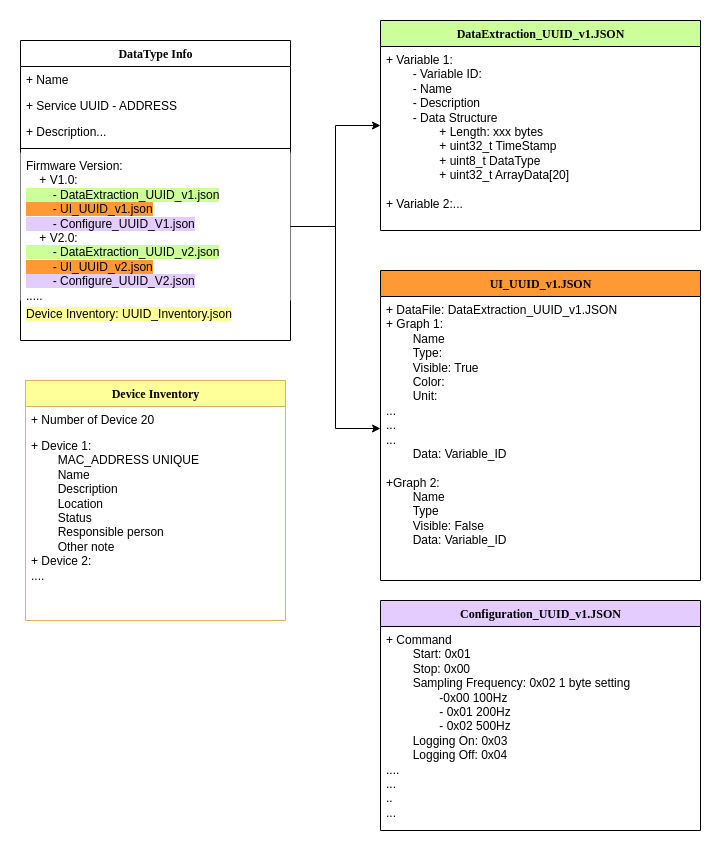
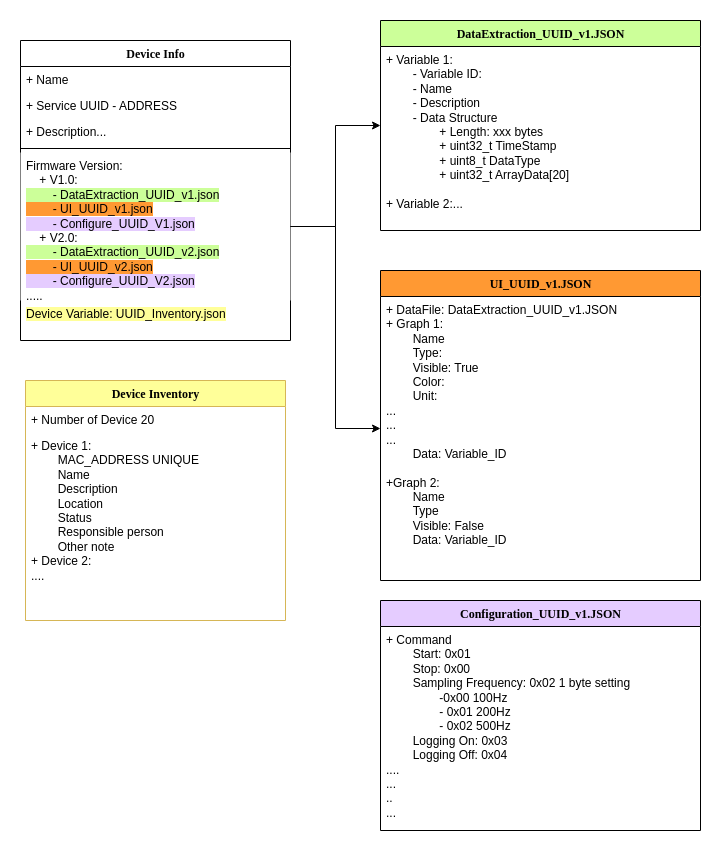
  <mxCell id="0" />
  <mxCell id="1" parent="0" />
- <mxCell id="2" value="DataType Info" style="swimlane;html=1;fontStyle=1;align=center;verticalAlign=top;childLayout=stackLayout;horizontal=1;startSize=26;horizontalStack=0;resizeParent=1;resizeLast=0;collapsible=1;marginBottom=0;swimlaneFillColor=#ffffff;rounded=0;shadow=0;comic=0;labelBackgroundColor=none;strokeWidth=1;fillColor=none;fontFamily=Verdana;fontSize=12" parent="1" vertex="1"><mxGeometry x="20" y="40" width="270" height="300" as="geometry" /></mxCell>
+ <mxCell id="2" value="Device Info" style="swimlane;html=1;fontStyle=1;align=center;verticalAlign=top;childLayout=stackLayout;horizontal=1;startSize=26;horizontalStack=0;resizeParent=1;resizeLast=0;collapsible=1;marginBottom=0;swimlaneFillColor=#ffffff;rounded=0;shadow=0;comic=0;labelBackgroundColor=none;strokeWidth=1;fillColor=none;fontFamily=Verdana;fontSize=12" parent="1" vertex="1"><mxGeometry x="20" y="40" width="270" height="300" as="geometry" /></mxCell>
  <mxCell id="3" value="+ Name" style="text;html=1;strokeColor=none;fillColor=none;align=left;verticalAlign=top;spacingLeft=4;spacingRight=4;whiteSpace=wrap;overflow=hidden;rotatable=0;points=[[0,0.5],[1,0.5]];portConstraint=eastwest;" parent="2" vertex="1"><mxGeometry y="26" width="270" height="26" as="geometry" /></mxCell>
  <mxCell id="4" value="+ Service UUID - ADDRESS" style="text;html=1;strokeColor=none;fillColor=none;align=left;verticalAlign=top;spacingLeft=4;spacingRight=4;whiteSpace=wrap;overflow=hidden;rotatable=0;points=[[0,0.5],[1,0.5]];portConstraint=eastwest;" parent="2" vertex="1"><mxGeometry y="52" width="270" height="26" as="geometry" /></mxCell>
  <mxCell id="5" value="+ Description...&lt;br&gt;" style="text;html=1;strokeColor=none;fillColor=none;align=left;verticalAlign=top;spacingLeft=4;spacingRight=4;whiteSpace=wrap;overflow=hidden;rotatable=0;points=[[0,0.5],[1,0.5]];portConstraint=eastwest;" parent="2" vertex="1"><mxGeometry y="78" width="270" height="26" as="geometry" /></mxCell>
  <mxCell id="6" value="" style="line;html=1;strokeWidth=1;fillColor=none;align=left;verticalAlign=middle;spacingTop=-1;spacingLeft=3;spacingRight=3;rotatable=0;labelPosition=right;points=[];portConstraint=eastwest;" parent="2" vertex="1"><mxGeometry y="104" width="270" height="8" as="geometry" /></mxCell>
  <mxCell id="7" value="Firmware Version:&lt;br&gt;&lt;span style=&quot;&quot;&gt;&lt;span style=&quot;white-space: pre;&quot;&gt;&amp;nbsp;&amp;nbsp;&amp;nbsp;&amp;nbsp;&lt;/span&gt;&lt;/span&gt;+ V1.0: &lt;br&gt;&lt;span style=&quot;background-color: rgb(204, 255, 153);&quot;&gt;&lt;span style=&quot;&quot;&gt;&lt;span style=&quot;white-space: pre;&quot;&gt;&amp;nbsp;&amp;nbsp;&amp;nbsp;&amp;nbsp;&lt;/span&gt;&lt;/span&gt;&lt;span style=&quot;&quot;&gt;&lt;span style=&quot;white-space: pre;&quot;&gt;&amp;nbsp;&amp;nbsp;&amp;nbsp;&amp;nbsp;&lt;/span&gt;&lt;/span&gt;- DataExtraction_UUID_v1.json&lt;br&gt;&lt;/span&gt;&lt;span style=&quot;background-color: rgb(255, 153, 51);&quot;&gt;&lt;span style=&quot;&quot;&gt;&lt;span style=&quot;white-space: pre;&quot;&gt;&amp;nbsp;&amp;nbsp;&amp;nbsp;&amp;nbsp;&lt;/span&gt;&lt;/span&gt;&lt;span style=&quot;&quot;&gt;&lt;span style=&quot;white-space: pre;&quot;&gt;&amp;nbsp;&amp;nbsp;&amp;nbsp;&amp;nbsp;&lt;/span&gt;&lt;/span&gt;- UI_UUID_v1.json&lt;br&gt;&lt;/span&gt;&lt;span style=&quot;background-color: rgb(229, 204, 255);&quot;&gt;&lt;span style=&quot;white-space: pre;&quot;&gt;&amp;nbsp;&amp;nbsp;&amp;nbsp;&amp;nbsp;&lt;/span&gt;&lt;span style=&quot;white-space: pre;&quot;&gt;&amp;nbsp;&amp;nbsp;&amp;nbsp;&amp;nbsp;&lt;/span&gt;- Configure_UUID_V1.json&lt;br&gt;&lt;/span&gt;&lt;span style=&quot;&quot;&gt;&lt;span style=&quot;white-space: pre;&quot;&gt;&amp;nbsp;&amp;nbsp;&amp;nbsp;&amp;nbsp;&lt;/span&gt;&lt;/span&gt;+ V2.0:&amp;nbsp;&lt;br style=&quot;border-color: var(--border-color);&quot;&gt;&#09;&lt;span style=&quot;background-color: rgb(204, 255, 153);&quot;&gt;&lt;span style=&quot;border-color: var(--border-color);&quot;&gt;&lt;span style=&quot;white-space: pre;&quot;&gt;&lt;span style=&quot;white-space: pre;&quot;&gt;&#09;&lt;/span&gt;&lt;/span&gt;&lt;/span&gt;- DataExtraction_UUID_v2.json&lt;br style=&quot;border-color: var(--border-color);&quot;&gt;&lt;/span&gt;&lt;span style=&quot;background-color: rgb(255, 153, 51);&quot;&gt;&lt;span style=&quot;border-color: var(--border-color);&quot;&gt;&lt;span style=&quot;white-space: pre;&quot;&gt;&amp;nbsp;&amp;nbsp;&amp;nbsp;&amp;nbsp;&lt;/span&gt;&lt;/span&gt;&lt;span style=&quot;border-color: var(--border-color);&quot;&gt;&lt;span style=&quot;white-space: pre;&quot;&gt;&amp;nbsp;&amp;nbsp;&amp;nbsp;&amp;nbsp;-&lt;/span&gt;&lt;/span&gt;&amp;nbsp;UI_UUID_v2.json&lt;br style=&quot;border-color: var(--border-color);&quot;&gt;&lt;/span&gt;&lt;span style=&quot;background-color: rgb(229, 204, 255);&quot;&gt;&lt;span style=&quot;border-color: var(--border-color);&quot;&gt;&lt;span style=&quot;white-space: pre;&quot;&gt;&amp;nbsp;&amp;nbsp;&amp;nbsp;&amp;nbsp;&lt;/span&gt;&lt;/span&gt;&lt;span style=&quot;border-color: var(--border-color);&quot;&gt;&lt;span style=&quot;white-space: pre;&quot;&gt;&amp;nbsp;&amp;nbsp;&amp;nbsp;&amp;nbsp;&lt;/span&gt;&lt;/span&gt;- Configure_UUID_V2.json&lt;br&gt;&lt;/span&gt;....." style="text;html=1;strokeColor=none;fillColor=default;align=left;verticalAlign=top;spacingLeft=4;spacingRight=4;whiteSpace=wrap;overflow=hidden;rotatable=0;points=[[0,0.5],[1,0.5]];portConstraint=eastwest;" parent="2" vertex="1"><mxGeometry y="112" width="270" height="148" as="geometry" /></mxCell>
- <mxCell id="8" value="&lt;span style=&quot;background-color: rgb(255, 255, 153);&quot;&gt;Device Inventory: UUID_Inventory.json&lt;/span&gt;" style="text;html=1;strokeColor=none;fillColor=none;align=left;verticalAlign=top;spacingLeft=4;spacingRight=4;whiteSpace=wrap;overflow=hidden;rotatable=0;points=[[0,0.5],[1,0.5]];portConstraint=eastwest;" vertex="1" parent="2"><mxGeometry y="260" width="270" height="26" as="geometry" /></mxCell>
+ <mxCell id="8" value="&lt;span style=&quot;background-color: rgb(255, 255, 153);&quot;&gt;Device Variable: UUID_Inventory.json&lt;/span&gt;" style="text;html=1;strokeColor=none;fillColor=none;align=left;verticalAlign=top;spacingLeft=4;spacingRight=4;whiteSpace=wrap;overflow=hidden;rotatable=0;points=[[0,0.5],[1,0.5]];portConstraint=eastwest;" vertex="1" parent="2"><mxGeometry y="260" width="270" height="26" as="geometry" /></mxCell>
  <mxCell id="9" value="DataExtraction_UUID_v1.JSON" style="swimlane;html=1;fontStyle=1;align=center;verticalAlign=top;childLayout=stackLayout;horizontal=1;startSize=26;horizontalStack=0;resizeParent=1;resizeLast=0;collapsible=1;marginBottom=0;swimlaneFillColor=#ffffff;rounded=0;shadow=0;comic=0;labelBackgroundColor=none;strokeWidth=1;fillColor=#CCFF99;fontFamily=Verdana;fontSize=12" parent="1" vertex="1"><mxGeometry x="380" y="20" width="320" height="210" as="geometry" /></mxCell>
  <mxCell id="10" value="+ Variable 1:&amp;nbsp;&lt;br&gt;&lt;span style=&quot;white-space: pre;&quot;&gt;&#09;&lt;/span&gt;- Variable ID:&amp;nbsp;&lt;br&gt;&lt;span style=&quot;white-space: pre;&quot;&gt;&#09;&lt;/span&gt;- Name&lt;br&gt;&lt;span style=&quot;white-space: pre;&quot;&gt;&#09;&lt;/span&gt;- Description&lt;br&gt;&lt;span style=&quot;white-space: pre;&quot;&gt;&#09;&lt;/span&gt;- Data Structure&lt;br&gt;&lt;span style=&quot;white-space: pre;&quot;&gt;&#09;&lt;span style=&quot;white-space: pre;&quot;&gt;&#09;&lt;/span&gt;+&lt;/span&gt;&amp;nbsp;Length: xxx bytes&lt;br&gt;&lt;span style=&quot;white-space: pre;&quot;&gt;&#09;&lt;/span&gt;&lt;span style=&quot;white-space: pre;&quot;&gt;&#09;&lt;/span&gt;+ uint32_t TimeStamp&lt;br&gt;&lt;span style=&quot;white-space: pre;&quot;&gt;&#09;&lt;/span&gt;&lt;span style=&quot;white-space: pre;&quot;&gt;&#09;&lt;/span&gt;+ uint8_t DataType&lt;br&gt;&lt;span style=&quot;white-space: pre;&quot;&gt;&#09;&lt;/span&gt;&lt;span style=&quot;white-space: pre;&quot;&gt;&#09;&lt;/span&gt;+ uint32_t ArrayData[20]&lt;br&gt;&lt;br&gt;+ Variable 2:..." style="text;html=1;strokeColor=none;fillColor=none;align=left;verticalAlign=top;spacingLeft=4;spacingRight=4;whiteSpace=wrap;overflow=hidden;rotatable=0;points=[[0,0.5],[1,0.5]];portConstraint=eastwest;" parent="9" vertex="1"><mxGeometry y="26" width="320" height="184" as="geometry" /></mxCell>
  <mxCell id="11" value="Device Inventory" style="swimlane;html=1;fontStyle=1;align=center;verticalAlign=top;childLayout=stackLayout;horizontal=1;startSize=26;horizontalStack=0;resizeParent=1;resizeLast=0;collapsible=1;marginBottom=0;swimlaneFillColor=#ffffff;rounded=0;shadow=0;comic=0;labelBackgroundColor=none;strokeWidth=1;fillColor=#FFFF99;fontFamily=Verdana;fontSize=12;strokeColor=#d6b656;" parent="1" vertex="1"><mxGeometry x="25" y="380" width="260" height="240" as="geometry" /></mxCell>
  <mxCell id="12" value="+ Number of Device 20" style="text;html=1;strokeColor=none;fillColor=none;align=left;verticalAlign=top;spacingLeft=4;spacingRight=4;whiteSpace=wrap;overflow=hidden;rotatable=0;points=[[0,0.5],[1,0.5]];portConstraint=eastwest;" parent="11" vertex="1"><mxGeometry y="26" width="260" height="26" as="geometry" /></mxCell>
  <mxCell id="13" value="+ Device 1:&lt;br&gt;&lt;span style=&quot;white-space: pre;&quot;&gt;&#09;&lt;/span&gt;MAC_ADDRESS UNIQUE&lt;br&gt;&lt;span style=&quot;white-space: pre;&quot;&gt;&#09;&lt;/span&gt;Name&lt;br&gt;&lt;span style=&quot;white-space: pre;&quot;&gt;&#09;&lt;/span&gt;Description&lt;br&gt;&lt;span style=&quot;white-space: pre;&quot;&gt;&#09;&lt;/span&gt;Location&lt;br&gt;&lt;span style=&quot;white-space: pre;&quot;&gt;&#09;&lt;/span&gt;Status&lt;br&gt;&lt;span style=&quot;white-space: pre;&quot;&gt;&#09;&lt;/span&gt;Responsible person&lt;br&gt;&lt;span style=&quot;white-space: pre;&quot;&gt;&#09;&lt;/span&gt;Other note&lt;br&gt;+ Device 2:&lt;br&gt;...." style="text;html=1;strokeColor=none;fillColor=none;align=left;verticalAlign=top;spacingLeft=4;spacingRight=4;whiteSpace=wrap;overflow=hidden;rotatable=0;points=[[0,0.5],[1,0.5]];portConstraint=eastwest;" parent="11" vertex="1"><mxGeometry y="52" width="260" height="148" as="geometry" /></mxCell>
  <mxCell id="14" style="edgeStyle=elbowEdgeStyle;html=1;labelBackgroundColor=none;startFill=0;startSize=8;endArrow=diamondThin;endFill=0;endSize=16;fontFamily=Verdana;fontSize=12;elbow=vertical;" parent="1" edge="1"><mxGeometry relative="1" as="geometry"><mxPoint x="530" y="617" as="sourcePoint" /><mxPoint x="500" y="617" as="targetPoint" /></mxGeometry></mxCell>
  <mxCell id="15" value="" style="edgeStyle=orthogonalEdgeStyle;rounded=0;orthogonalLoop=1;jettySize=auto;html=1;entryX=0;entryY=0.5;entryDx=0;entryDy=0;" edge="1" parent="1" source="7" target="9"><mxGeometry relative="1" as="geometry"><mxPoint x="780" y="171" as="targetPoint" /></mxGeometry></mxCell>
  <mxCell id="16" value="UI_UUID_v1.JSON" style="swimlane;html=1;fontStyle=1;align=center;verticalAlign=top;childLayout=stackLayout;horizontal=1;startSize=26;horizontalStack=0;resizeParent=1;resizeLast=0;collapsible=1;marginBottom=0;swimlaneFillColor=#ffffff;rounded=0;shadow=0;comic=0;labelBackgroundColor=none;strokeWidth=1;fillColor=#FF9933;fontFamily=Verdana;fontSize=12" vertex="1" parent="1"><mxGeometry x="380" y="270" width="320" height="310" as="geometry" /></mxCell>
  <mxCell id="17" value="+ DataFile: DataExtraction_UUID_v1.JSON&lt;br&gt;+ Graph 1:&lt;br&gt;&lt;span style=&quot;white-space: pre;&quot;&gt;&#09;&lt;/span&gt;Name&lt;br&gt;&lt;span style=&quot;white-space: pre;&quot;&gt;&#09;&lt;/span&gt;Type:&lt;br&gt;&lt;span style=&quot;white-space: pre;&quot;&gt;&#09;&lt;/span&gt;Visible: True&lt;br&gt;&lt;span style=&quot;white-space: pre;&quot;&gt;&#09;&lt;/span&gt;Color:&lt;br&gt;&lt;span style=&quot;white-space: pre;&quot;&gt;&#09;&lt;/span&gt;Unit:&lt;br&gt;...&lt;br&gt;...&lt;br&gt;...&lt;br&gt;&lt;span style=&quot;white-space: pre;&quot;&gt;&#09;&lt;/span&gt;Data: Variable_ID&lt;br&gt;&lt;span style=&quot;white-space: pre;&quot;&gt;&#09;&lt;/span&gt;&lt;br&gt;+Graph 2:&lt;br&gt;&lt;span style=&quot;white-space: pre;&quot;&gt;&#09;&lt;/span&gt;Name&lt;br&gt;&lt;span style=&quot;white-space: pre;&quot;&gt;&#09;&lt;/span&gt;Type&lt;br&gt;&lt;span style=&quot;white-space: pre;&quot;&gt;&#09;&lt;/span&gt;Visible: False&lt;br&gt;&lt;span style=&quot;white-space: pre;&quot;&gt;&#09;&lt;/span&gt;Data: Variable_ID" style="text;html=1;strokeColor=none;fillColor=none;align=left;verticalAlign=top;spacingLeft=4;spacingRight=4;whiteSpace=wrap;overflow=hidden;rotatable=0;points=[[0,0.5],[1,0.5]];portConstraint=eastwest;" vertex="1" parent="16"><mxGeometry y="26" width="320" height="264" as="geometry" /></mxCell>
  <mxCell id="18" style="edgeStyle=orthogonalEdgeStyle;rounded=0;orthogonalLoop=1;jettySize=auto;html=1;exitX=1;exitY=0.5;exitDx=0;exitDy=0;entryX=0;entryY=0.5;entryDx=0;entryDy=0;" edge="1" parent="1" source="7" target="17"><mxGeometry relative="1" as="geometry" /></mxCell>
  <mxCell id="19" value="Configuration_UUID_v1.JSON" style="swimlane;html=1;fontStyle=1;align=center;verticalAlign=top;childLayout=stackLayout;horizontal=1;startSize=26;horizontalStack=0;resizeParent=1;resizeLast=0;collapsible=1;marginBottom=0;swimlaneFillColor=#ffffff;rounded=0;shadow=0;comic=0;labelBackgroundColor=none;strokeWidth=1;fillColor=#E5CCFF;fontFamily=Verdana;fontSize=12" vertex="1" parent="1"><mxGeometry x="380" y="600" width="320" height="230" as="geometry" /></mxCell>
  <mxCell id="20" value="+ Command&lt;br&gt;&lt;span style=&quot;white-space: pre;&quot;&gt;&#09;&lt;/span&gt;Start: 0x01&lt;br&gt;&lt;span style=&quot;white-space: pre;&quot;&gt;&#09;&lt;/span&gt;Stop: 0x00&lt;br&gt;&lt;span style=&quot;white-space: pre;&quot;&gt;&#09;&lt;/span&gt;Sampling Frequency: 0x02 1 byte setting&lt;br&gt;&lt;span style=&quot;white-space: pre;&quot;&gt;&#09;&lt;/span&gt;&lt;span style=&quot;white-space: pre;&quot;&gt;&#09;&lt;/span&gt;-0x00 100Hz&lt;br&gt;&lt;span style=&quot;white-space: pre;&quot;&gt;&#09;&lt;/span&gt;&lt;span style=&quot;white-space: pre;&quot;&gt;&#09;&lt;/span&gt;- 0x01 200Hz&lt;br&gt;&lt;span style=&quot;white-space: pre;&quot;&gt;&#09;&lt;/span&gt;&lt;span style=&quot;white-space: pre;&quot;&gt;&#09;&lt;/span&gt;- 0x02 500Hz&lt;br&gt;&lt;span style=&quot;white-space: pre;&quot;&gt;&#09;&lt;/span&gt;Logging On: 0x03&lt;br&gt;&lt;span style=&quot;white-space: pre;&quot;&gt;&#09;&lt;/span&gt;Logging Off: 0x04&lt;br&gt;....&lt;br&gt;...&lt;br&gt;..&lt;br&gt;..." style="text;html=1;strokeColor=none;fillColor=none;align=left;verticalAlign=top;spacingLeft=4;spacingRight=4;whiteSpace=wrap;overflow=hidden;rotatable=0;points=[[0,0.5],[1,0.5]];portConstraint=eastwest;" vertex="1" parent="19"><mxGeometry y="26" width="320" height="204" as="geometry" /></mxCell>
